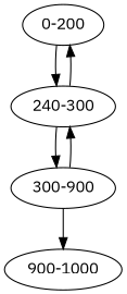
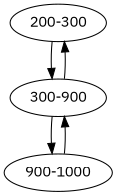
  strict digraph {
    fontname="IBM Plex Sans"
    node [ids="['G1.1']" strand_density="['0.000', '0.000', '1.000']" fontname="IBM Plex Sans"]
    edge [ids="['G1.1']" fontname="IBM Plex Sans"]
-   "0-200"
-   "200-300" [ids="['G1.1', 'G2.1']" strand_density="['0.000', '0.000', '2.000']" label="240-300"]
+   "200-300" [ids="['G1.1', 'G2.1']" strand_density="['0.000', '0.000', '2.000']"]
    "300-900"
    "900-1000" [ids="['G1.1', 'G3.1']" strand_density="['0.000', '0.000', '2.000']"]
-   "0-200" -> "200-300"
-   "200-300" -> "0-200"
    "200-300" -> "300-900"
    "300-900" -> "200-300"
    "300-900" -> "900-1000"
+   "900-1000" -> "300-900"
  }
